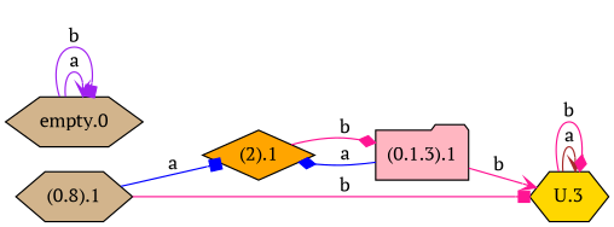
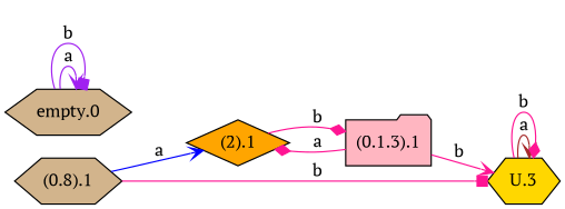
  digraph {
    fontname="PT Serif"
    rankdir=LR
    node [fillcolor=tan fontname="PT Serif" shape=hexagon style=filled]
    edge [arrowhead=vee color=deeppink fontname="PT Serif"]
    n1 [label="(0.8).1"]
    "(2).1" [fillcolor=orange shape=diamond]
    "U.3" [fillcolor=gold]
    "(0.1.3).1" [fillcolor=lightpink shape=folder]
    "empty.0"
-   n1 -> "(2).1" [arrowhead=box color=blue label=a]
+   n1 -> "(2).1" [color=blue label=a]
    n1 -> "U.3" [arrowhead=box label=b]
    "(2).1" -> "(0.1.3).1" [arrowhead=diamond label=b]
    "U.3" -> "U.3" [color=brown label=a]
    "U.3" -> "U.3" [arrowhead=diamond label=b]
-   "(0.1.3).1" -> "(2).1" [arrowhead=diamond color=blue label=a]
+   "(0.1.3).1" -> "(2).1" [arrowhead=diamond label=a]
    "(0.1.3).1" -> "U.3" [label=b]
    "empty.0" -> "empty.0" [color=purple label=a]
    "empty.0" -> "empty.0" [arrowhead=box color=purple label=b]
  }
